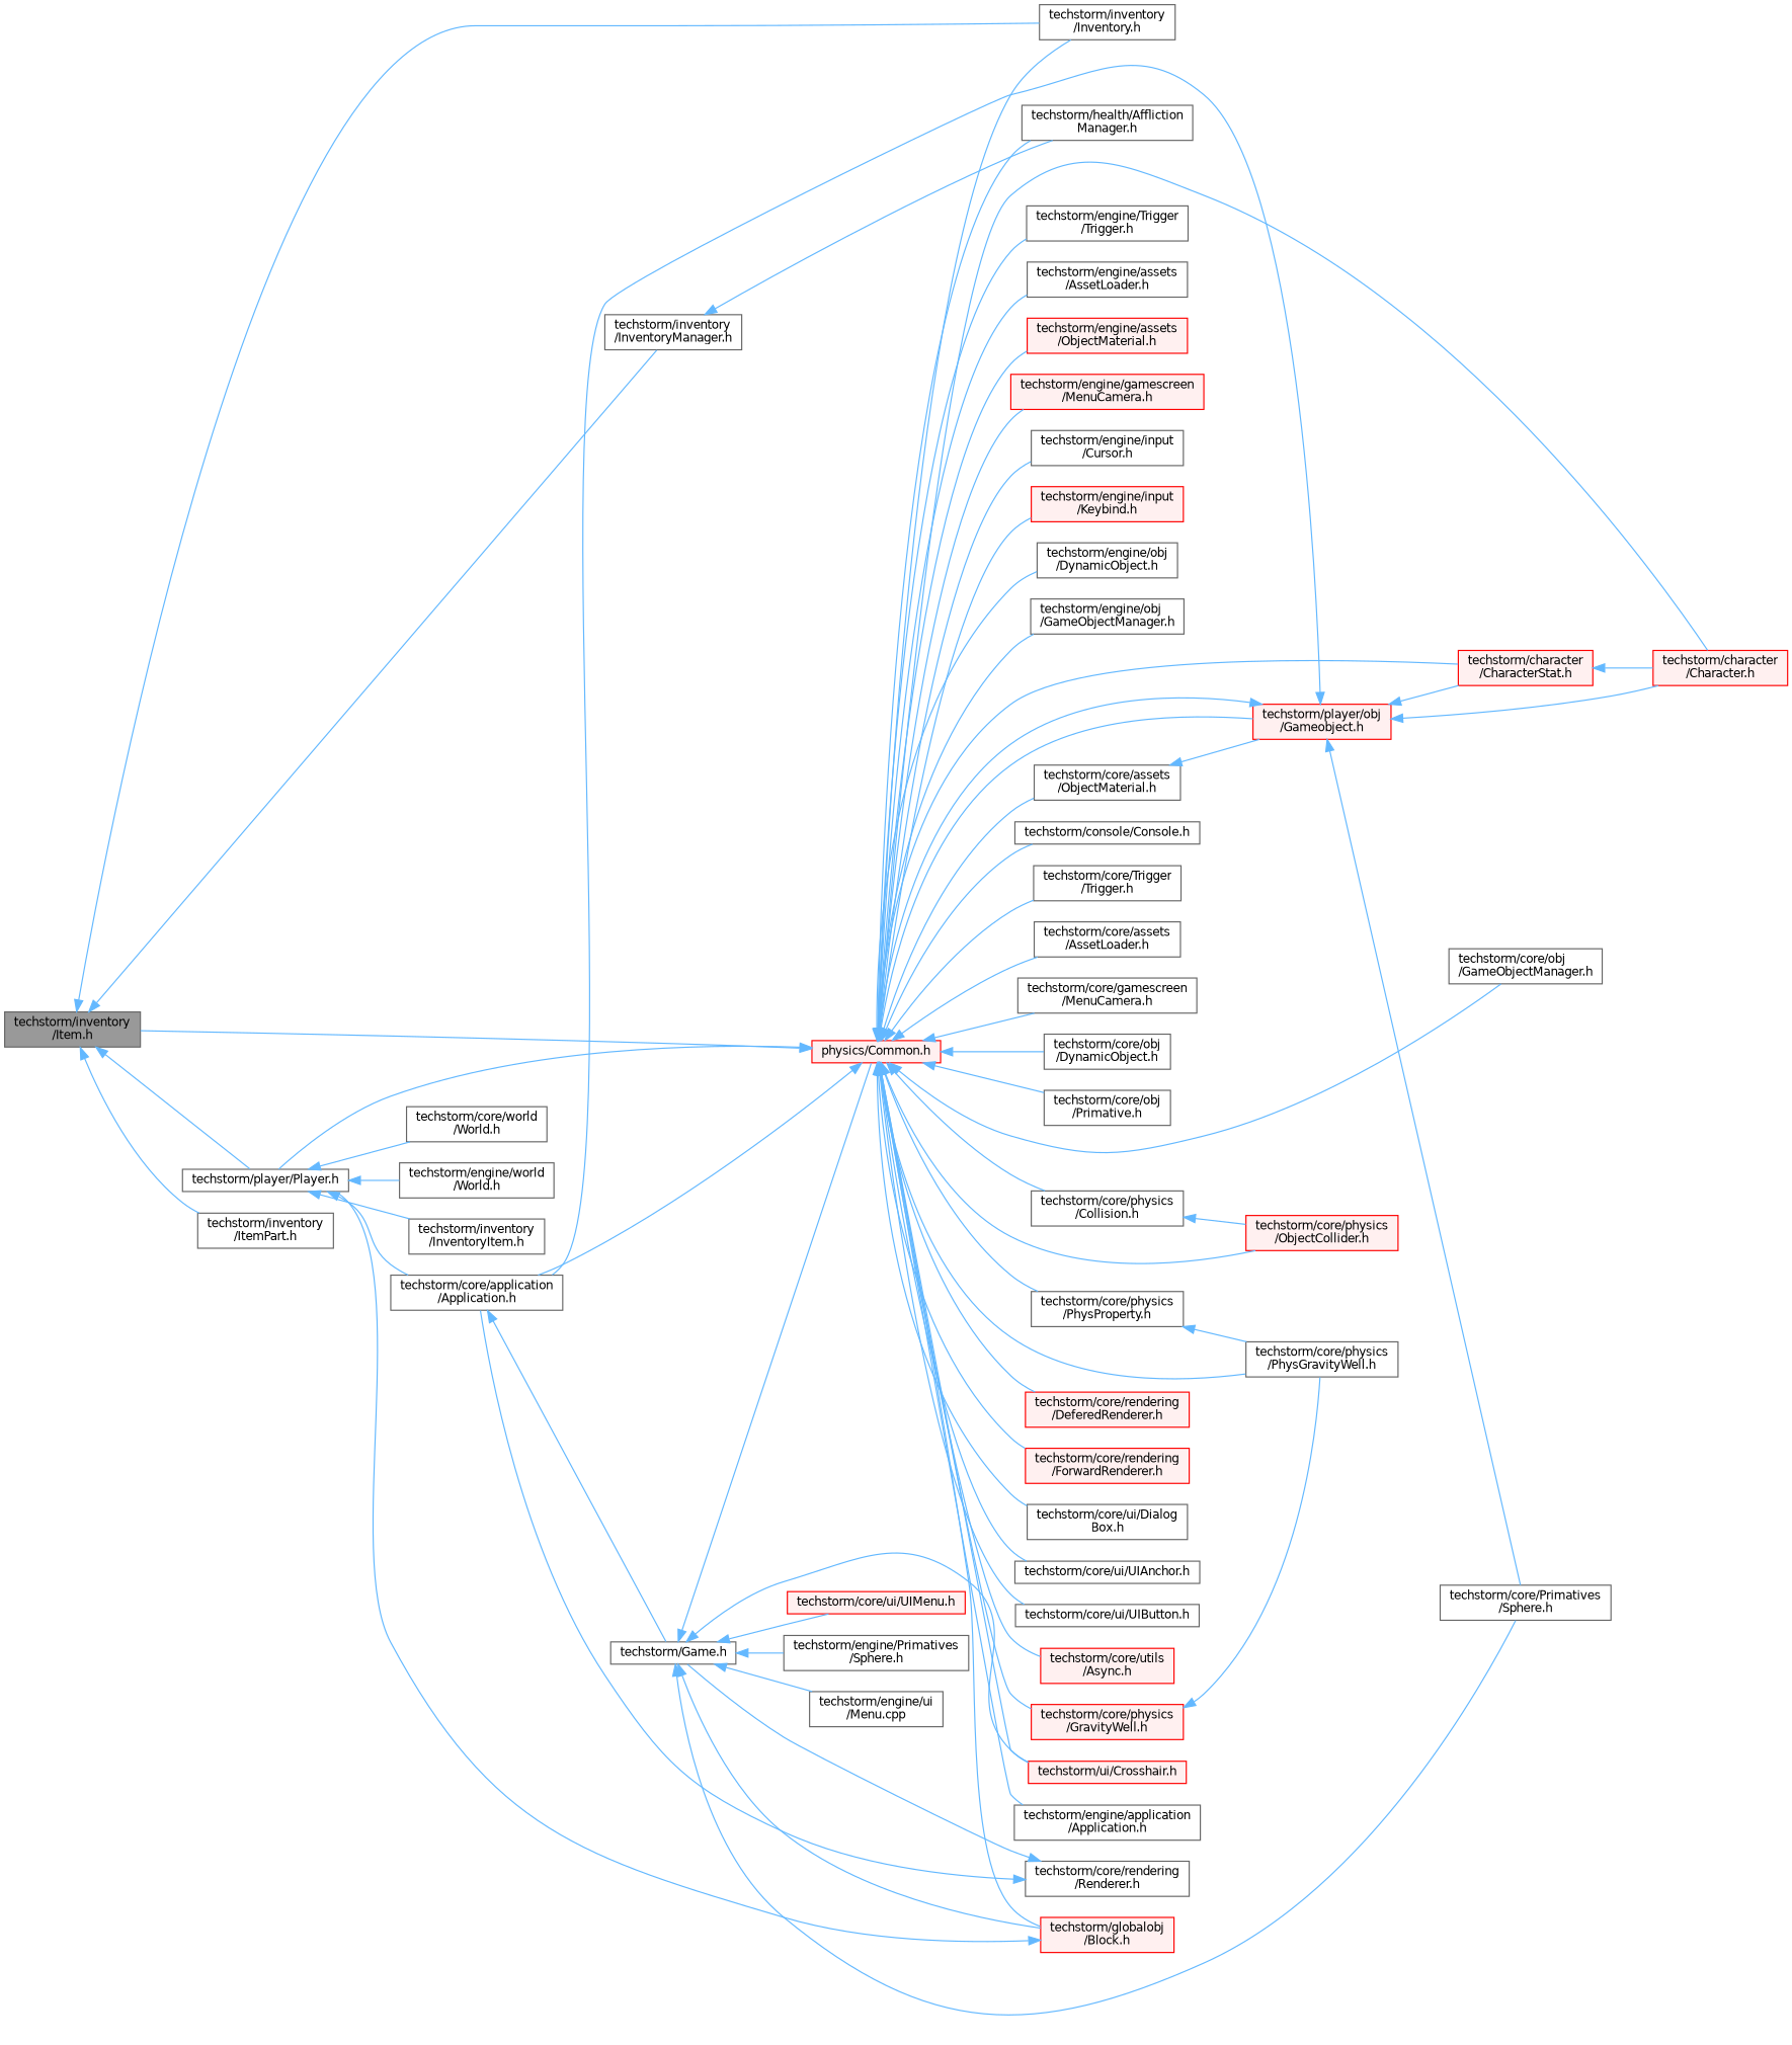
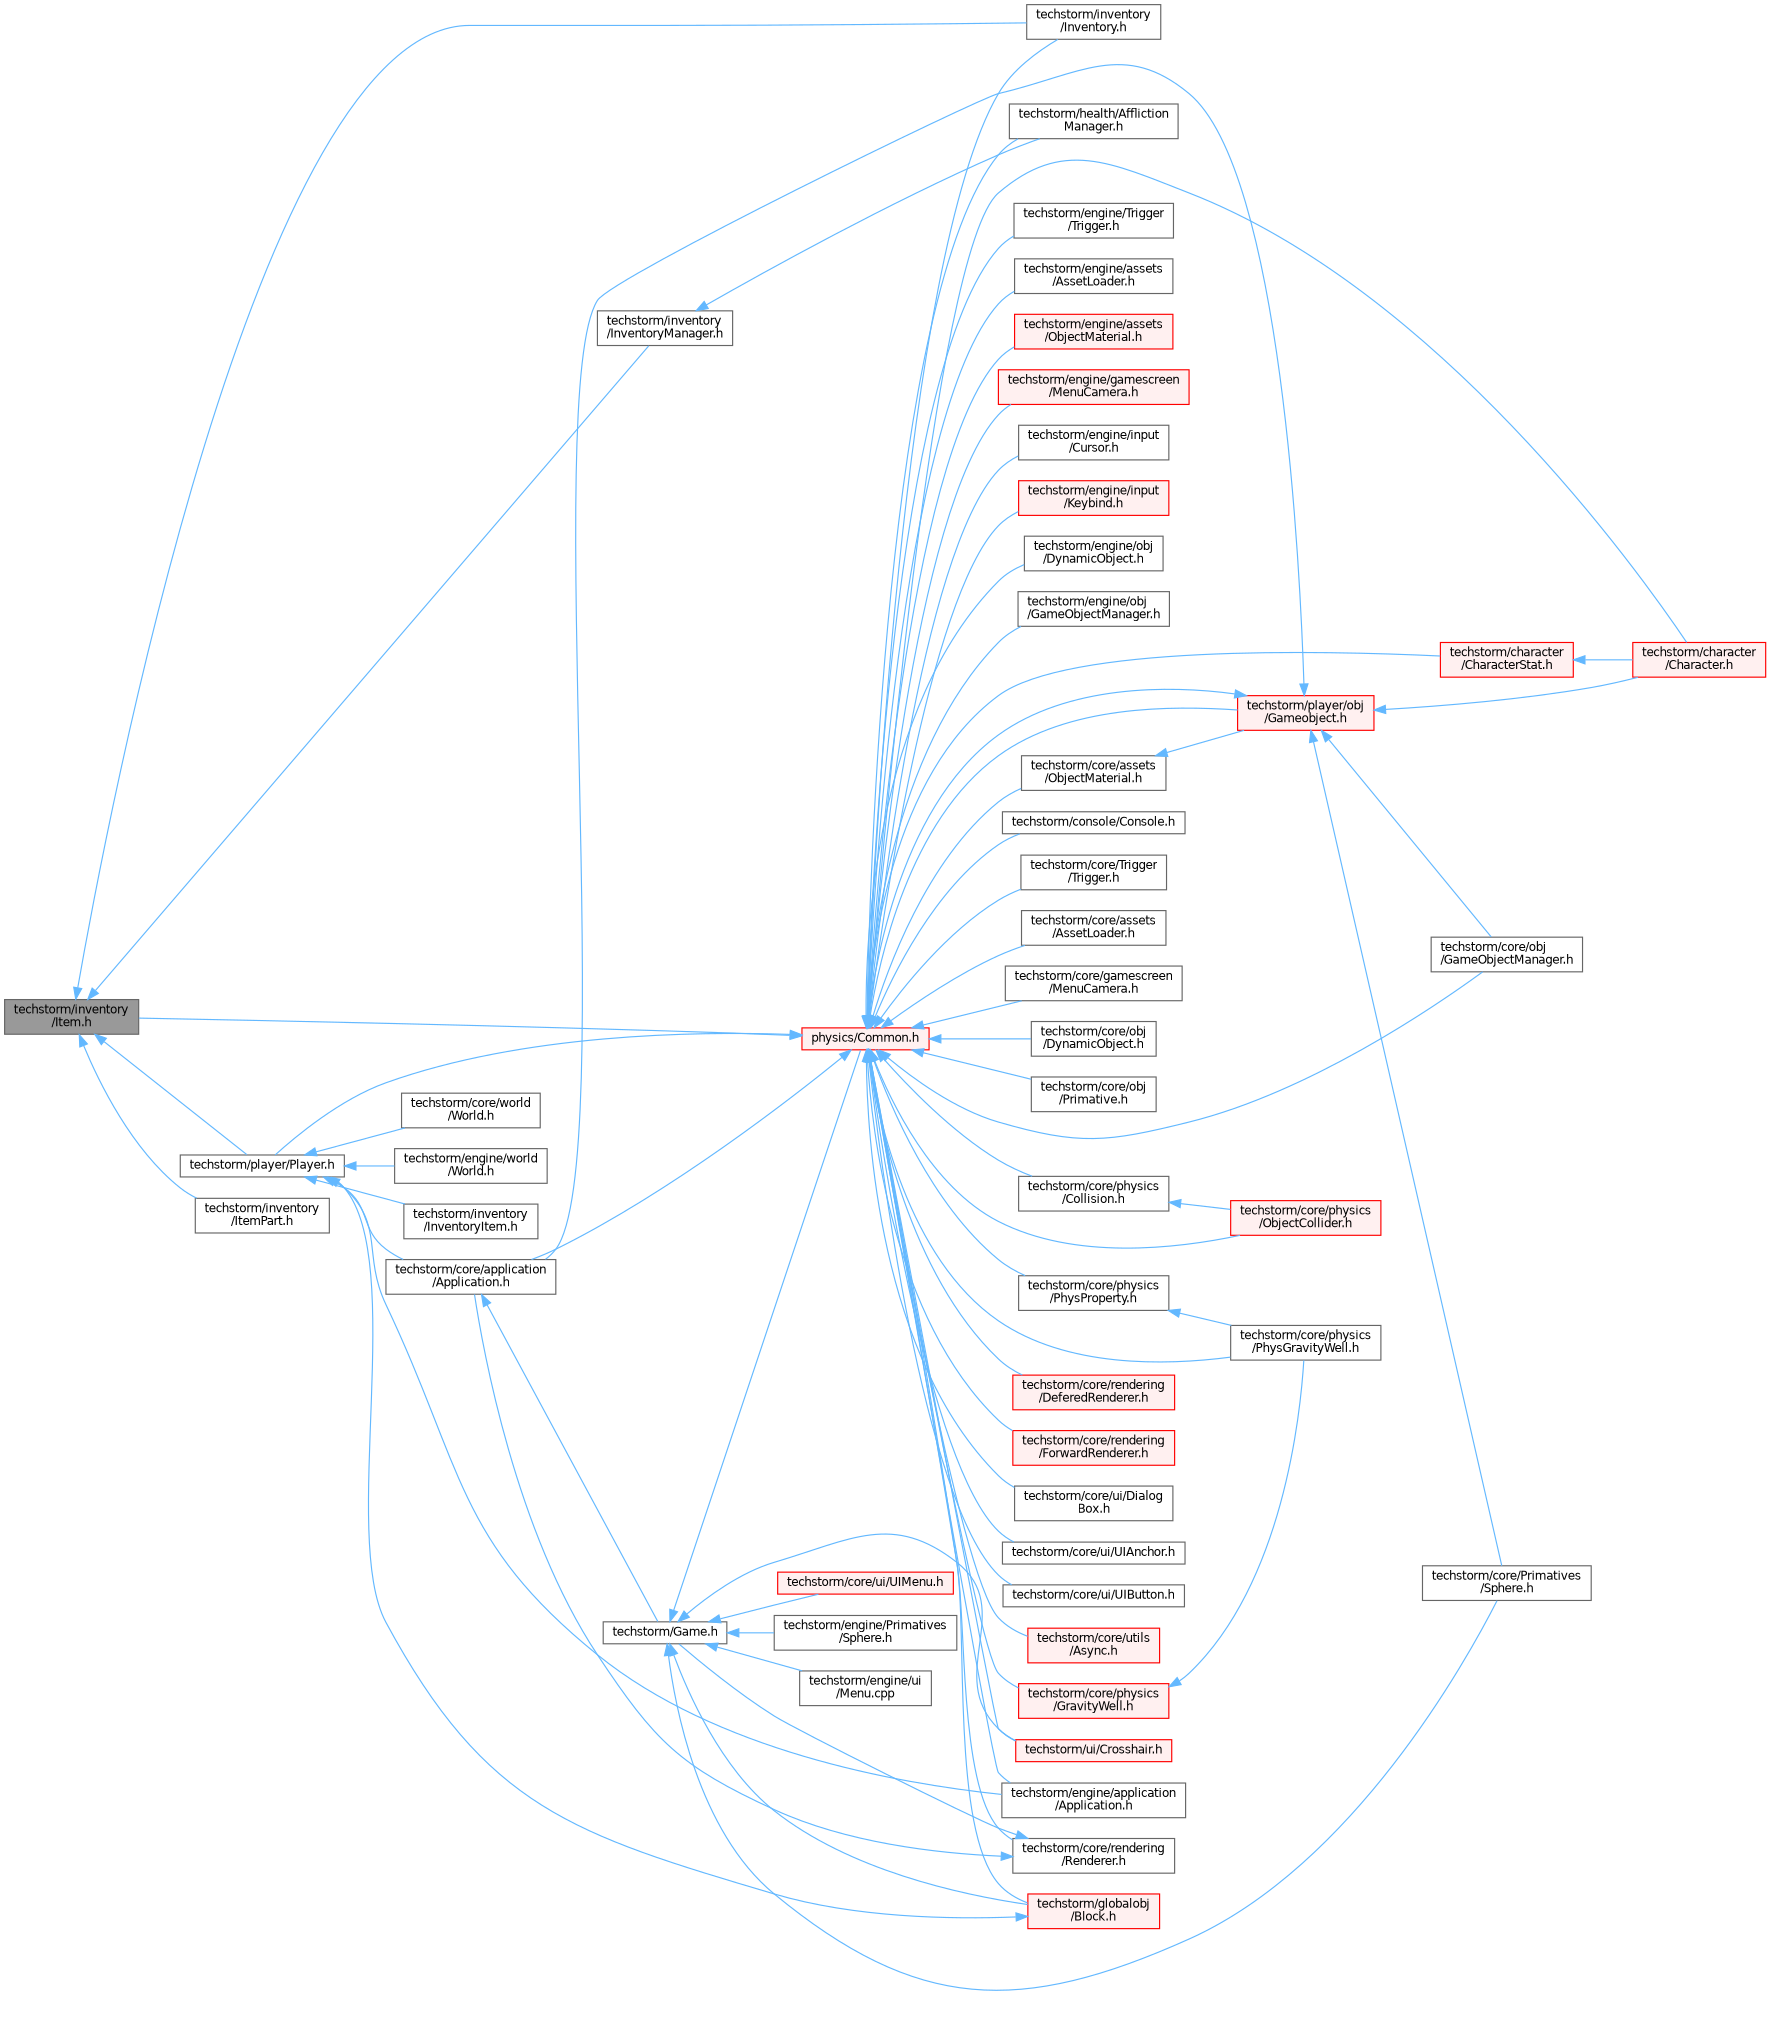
  digraph {
    rankdir=LR
    node [color=grey40 fillcolor=white fontname=Helvetica fontsize=10 shape=box style=filled]
    edge [color=steelblue1 dir=back fontname=Helvetica fontsize=10 labelfontname=Helvetica labelfontsize=10 style=solid]
    n1 [color=gray40 fillcolor=grey60 fontcolor=black height=0.2 label="techstorm/inventory\l/Item.h" width=0.4]
    n2 [height=0.2 label="techstorm/inventory\l/Inventory.h" width=0.4]
    n3 [height=0.2 label="techstorm/inventory\l/InventoryManager.h" width=0.4]
    n4 [height=0.2 label="techstorm/inventory\l/ItemPart.h" width=0.4]
    n5 [height=0.2 label="techstorm/player/Player.h" width=0.4]
    n6 [height=0.2 label="techstorm/health/Affliction\lManager.h" width=0.4]
    n7 [height=0.2 label="techstorm/core/application\l/Application.h" width=0.4]
    n8 [height=0.2 label="techstorm/engine/application\l/Application.h" width=0.4]
    n9 [height=0.2 label="techstorm/core/world\l/World.h" width=0.4]
    n10 [height=0.2 label="techstorm/engine/world\l/World.h" width=0.4]
    n11 [height=0.2 label="techstorm/inventory\l/InventoryItem.h" width=0.4]
    n12 [height=0.2 label="techstorm/Game.h" width=0.4]
    n13 [color=red fillcolor="#FFF0F0" height=0.2 label="physics/Common.h" width=0.4]
    n14 [height=0.2 label="techstorm/core/Primatives\l/Sphere.h" width=0.4]
    n15 [color=red fillcolor="#FFF0F0" height=0.2 label="techstorm/globalobj\l/Block.h" width=0.4]
    n16 [color=red fillcolor="#FFF0F0" height=0.2 label="techstorm/ui/Crosshair.h" width=0.4]
    n17 [color=red fillcolor="#FFF0F0" height=0.2 label="techstorm/core/ui/UIMenu.h" width=0.4]
    n18 [height=0.2 label="techstorm/engine/Primatives\l/Sphere.h" width=0.4]
    n19 [height=0.2 label="techstorm/engine/ui\l/Menu.cpp" width=0.4]
    n20 [color=red fillcolor="#FFF0F0" height=0.2 label="techstorm/character\l/Character.h" width=0.4]
    n21 [color=red fillcolor="#FFF0F0" height=0.2 label="techstorm/character\l/CharacterStat.h" width=0.4]
    n22 [height=0.2 label="techstorm/console/Console.h" width=0.4]
    n23 [height=0.2 label="techstorm/core/Trigger\l/Trigger.h" width=0.4]
    n24 [height=0.2 label="techstorm/core/assets\l/AssetLoader.h" width=0.4]
    n25 [height=0.2 label="techstorm/core/assets\l/ObjectMaterial.h" width=0.4]
    n26 [color=red fillcolor="#FFF0F0" height=0.2 label="techstorm/player/obj\l/Gameobject.h" width=0.4]
    n27 [height=0.2 label="techstorm/core/obj\l/GameObjectManager.h" width=0.4]
    n28 [height=0.2 label="techstorm/core/gamescreen\l/MenuCamera.h" width=0.4]
    n29 [height=0.2 label="techstorm/core/obj\l/DynamicObject.h" width=0.4]
    n30 [height=0.2 label="techstorm/core/obj\l/Primative.h" width=0.4]
    n31 [height=0.2 label="techstorm/core/physics\l/Collision.h" width=0.4]
    n32 [color=red fillcolor="#FFF0F0" height=0.2 label="techstorm/core/physics\l/ObjectCollider.h" width=0.4]
    n33 [color=red fillcolor="#FFF0F0" height=0.2 label="techstorm/core/physics\l/GravityWell.h" width=0.4]
    n34 [height=0.2 label="techstorm/core/physics\l/PhysGravityWell.h" width=0.4]
    n35 [height=0.2 label="techstorm/core/physics\l/PhysProperty.h" width=0.4]
    n36 [color=red fillcolor="#FFF0F0" height=0.2 label="techstorm/core/rendering\l/DeferedRenderer.h" width=0.4]
    n37 [color=red fillcolor="#FFF0F0" height=0.2 label="techstorm/core/rendering\l/ForwardRenderer.h" width=0.4]
    n38 [height=0.2 label="techstorm/core/rendering\l/Renderer.h" width=0.4]
    n39 [height=0.2 label="techstorm/core/ui/Dialog\lBox.h" width=0.4]
    n40 [height=0.2 label="techstorm/core/ui/UIAnchor.h" width=0.4]
    n41 [height=0.2 label="techstorm/core/ui/UIButton.h" width=0.4]
    n42 [color=red fillcolor="#FFF0F0" height=0.2 label="techstorm/core/utils\l/Async.h" width=0.4]
    n43 [height=0.2 label="techstorm/engine/Trigger\l/Trigger.h" width=0.4]
    n44 [height=0.2 label="techstorm/engine/assets\l/AssetLoader.h" width=0.4]
    n45 [color=red fillcolor="#FFF0F0" height=0.2 label="techstorm/engine/assets\l/ObjectMaterial.h" width=0.4]
    n46 [color=red fillcolor="#FFF0F0" height=0.2 label="techstorm/engine/gamescreen\l/MenuCamera.h" width=0.4]
    n47 [height=0.2 label="techstorm/engine/input\l/Cursor.h" width=0.4]
    n48 [color=red fillcolor="#FFF0F0" height=0.2 label="techstorm/engine/input\l/Keybind.h" width=0.4]
    n49 [height=0.2 label="techstorm/engine/obj\l/DynamicObject.h" width=0.4]
    n50 [height=0.2 label="techstorm/engine/obj\l/GameObjectManager.h" width=0.4]
    n1 -> n2
    n1 -> n3
    n1 -> n4
    n1 -> n5
    n3 -> n6
    n5 -> n7
+   n5 -> n8
    n5 -> n9
    n5 -> n10
    n5 -> n11
    n7 -> n12
    n12 -> n13
    n12 -> n14
    n12 -> n15
    n12 -> n16
    n12 -> n17
    n12 -> n18
    n12 -> n19
    n13 -> n1
    n13 -> n2
    n13 -> n5
    n13 -> n6
    n13 -> n7
    n13 -> n8
    n13 -> n15
    n13 -> n16
    n13 -> n20
    n13 -> n21
    n13 -> n22
    n13 -> n23
    n13 -> n24
    n13 -> n25
    n13 -> n26
    n13 -> n27
    n13 -> n28
    n13 -> n29
    n13 -> n30
    n13 -> n31
    n13 -> n32
    n13 -> n33
    n13 -> n34
    n13 -> n35
    n13 -> n36
    n13 -> n37
+   n13 -> n38
    n13 -> n39
    n13 -> n40
    n13 -> n41
    n13 -> n42
    n13 -> n43
    n13 -> n44
    n13 -> n45
    n13 -> n46
    n13 -> n47
    n13 -> n48
    n13 -> n49
    n13 -> n50
    n15 -> n5
    n21 -> n20
    n25 -> n26
    n26 -> n7
    n26 -> n13
    n26 -> n14
    n26 -> n20
-   n26 -> n21
+   n26 -> n27
    n31 -> n32
    n33 -> n34
    n35 -> n34
    n38 -> n7
    n38 -> n12
  }
